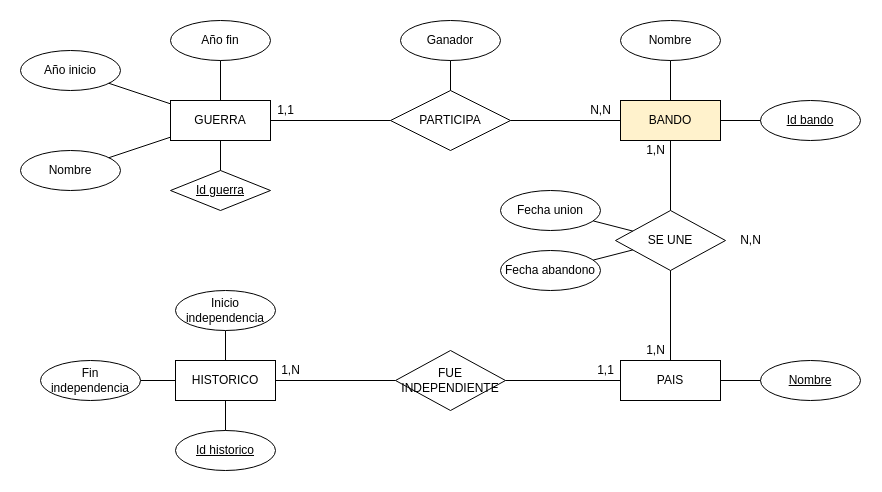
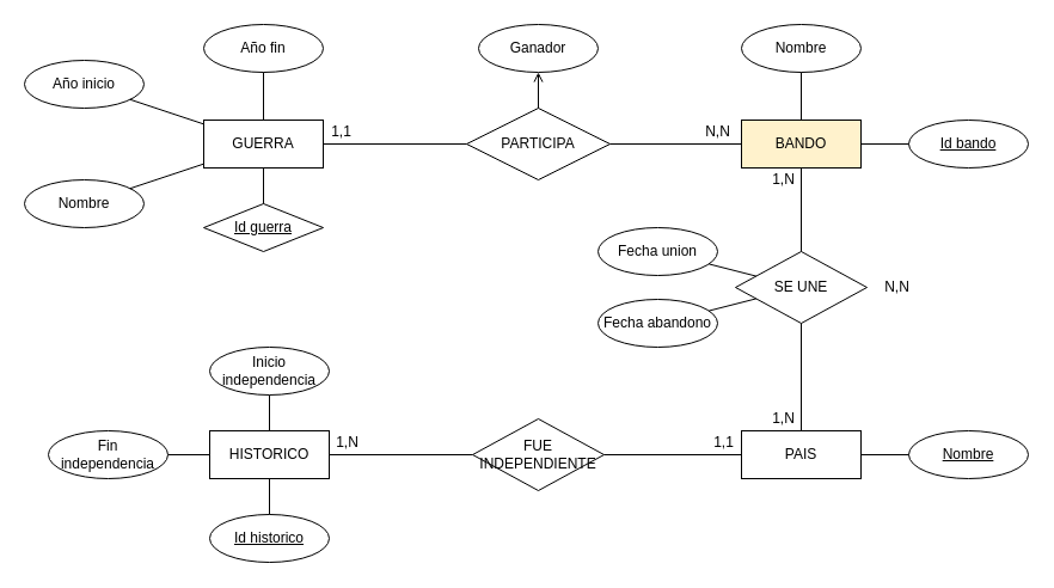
  <mxCell id="0" />
  <mxCell id="1" parent="0" />
  <mxCell id="2" value="GUERRA" style="whiteSpace=wrap;html=1;align=center;" parent="1" vertex="1"><mxGeometry x="170" y="100" width="100" height="40" as="geometry" /></mxCell>
  <mxCell id="3" value="BANDO" style="whiteSpace=wrap;html=1;align=center;fillColor=#fff2cc;" parent="1" vertex="1"><mxGeometry x="620" y="100" width="100" height="40" as="geometry" /></mxCell>
  <mxCell id="4" value="SE UNE" style="shape=rhombus;perimeter=rhombusPerimeter;whiteSpace=wrap;html=1;align=center;" parent="1" vertex="1"><mxGeometry x="615" y="210" width="110" height="60" as="geometry" /></mxCell>
  <mxCell id="5" value="Año inicio" style="ellipse;whiteSpace=wrap;html=1;align=center;" parent="1" vertex="1"><mxGeometry x="20" y="50" width="100" height="40" as="geometry" /></mxCell>
  <mxCell id="6" value="Año fin" style="ellipse;whiteSpace=wrap;html=1;align=center;" parent="1" vertex="1"><mxGeometry x="170" y="20" width="100" height="40" as="geometry" /></mxCell>
  <mxCell id="7" value="Nombre" style="ellipse;whiteSpace=wrap;html=1;align=center;" parent="1" vertex="1"><mxGeometry x="20" y="150" width="100" height="40" as="geometry" /></mxCell>
  <mxCell id="8" value="PARTICIPA" style="shape=rhombus;perimeter=rhombusPerimeter;whiteSpace=wrap;html=1;align=center;" parent="1" vertex="1"><mxGeometry x="390" y="90" width="120" height="60" as="geometry" /></mxCell>
  <mxCell id="9" value="" style="endArrow=none;html=1;rounded=0;" parent="1" source="2" target="6" edge="1"><mxGeometry relative="1" as="geometry"><mxPoint x="260" y="100" as="sourcePoint" /><mxPoint x="200" y="50" as="targetPoint" /><Array as="points" /></mxGeometry></mxCell>
  <mxCell id="10" value="" style="endArrow=none;html=1;rounded=0;" parent="1" source="2" target="5" edge="1"><mxGeometry relative="1" as="geometry"><mxPoint x="260" y="100" as="sourcePoint" /><mxPoint x="420" y="100" as="targetPoint" /></mxGeometry></mxCell>
  <mxCell id="11" value="" style="endArrow=none;html=1;rounded=0;" parent="1" source="2" target="7" edge="1"><mxGeometry relative="1" as="geometry"><mxPoint x="260" y="100" as="sourcePoint" /><mxPoint x="420" y="100" as="targetPoint" /></mxGeometry></mxCell>
  <mxCell id="12" value="" style="endArrow=none;html=1;rounded=0;" parent="1" source="2" target="8" edge="1"><mxGeometry relative="1" as="geometry"><mxPoint x="260" y="100" as="sourcePoint" /><mxPoint x="420" y="100" as="targetPoint" /></mxGeometry></mxCell>
  <mxCell id="13" value="" style="endArrow=none;html=1;rounded=0;" parent="1" source="8" target="3" edge="1"><mxGeometry relative="1" as="geometry"><mxPoint x="260" y="100" as="sourcePoint" /><mxPoint x="420" y="100" as="targetPoint" /></mxGeometry></mxCell>
  <mxCell id="14" value="PAIS" style="whiteSpace=wrap;html=1;align=center;" parent="1" vertex="1"><mxGeometry x="620" y="360" width="100" height="40" as="geometry" /></mxCell>
  <mxCell id="15" value="" style="endArrow=none;html=1;rounded=0;" parent="1" source="4" target="3" edge="1"><mxGeometry relative="1" as="geometry"><mxPoint x="310" y="210" as="sourcePoint" /><mxPoint x="470" y="210" as="targetPoint" /></mxGeometry></mxCell>
  <mxCell id="16" value="" style="endArrow=none;html=1;rounded=0;" parent="1" source="14" target="4" edge="1"><mxGeometry relative="1" as="geometry"><mxPoint x="310" y="210" as="sourcePoint" /><mxPoint x="470" y="210" as="targetPoint" /></mxGeometry></mxCell>
  <mxCell id="17" value="Nombre" style="ellipse;whiteSpace=wrap;html=1;align=center;" parent="1" vertex="1"><mxGeometry x="620" y="20" width="100" height="40" as="geometry" /></mxCell>
  <mxCell id="18" value="&lt;u&gt;Nombre&lt;/u&gt;" style="ellipse;whiteSpace=wrap;html=1;align=center;" parent="1" vertex="1"><mxGeometry x="760" y="360" width="100" height="40" as="geometry" /></mxCell>
  <mxCell id="19" value="" style="endArrow=none;html=1;rounded=0;" parent="1" source="14" target="18" edge="1"><mxGeometry relative="1" as="geometry"><mxPoint x="310" y="210" as="sourcePoint" /><mxPoint x="470" y="210" as="targetPoint" /></mxGeometry></mxCell>
  <mxCell id="20" value="" style="endArrow=none;html=1;rounded=0;" parent="1" source="17" target="3" edge="1"><mxGeometry relative="1" as="geometry"><mxPoint x="730" y="394.286" as="sourcePoint" /><mxPoint x="779.313" y="408.375" as="targetPoint" /></mxGeometry></mxCell>
  <mxCell id="21" value="N,N" style="text;html=1;align=center;verticalAlign=middle;resizable=0;points=[];autosize=1;strokeColor=none;fillColor=none;" parent="1" vertex="1"><mxGeometry x="580" y="100" width="40" height="20" as="geometry" /></mxCell>
  <mxCell id="22" value="1,1" style="text;html=1;align=center;verticalAlign=middle;resizable=0;points=[];autosize=1;strokeColor=none;fillColor=none;" parent="1" vertex="1"><mxGeometry x="270" y="100" width="30" height="20" as="geometry" /></mxCell>
  <mxCell id="23" value="1,N" style="text;html=1;align=center;verticalAlign=middle;resizable=0;points=[];autosize=1;strokeColor=none;fillColor=none;" parent="1" vertex="1"><mxGeometry x="640" y="140" width="30" height="20" as="geometry" /></mxCell>
  <mxCell id="24" value="1,N" style="text;html=1;align=center;verticalAlign=middle;resizable=0;points=[];autosize=1;strokeColor=none;fillColor=none;" parent="1" vertex="1"><mxGeometry x="640" y="340" width="30" height="20" as="geometry" /></mxCell>
  <mxCell id="25" value="Id guerra" style="rhombus;whiteSpace=wrap;html=1;align=center;fontStyle=4;" parent="1" vertex="1"><mxGeometry x="170" y="170" width="100" height="40" as="geometry" /></mxCell>
  <mxCell id="26" value="Id bando" style="ellipse;whiteSpace=wrap;html=1;align=center;fontStyle=4;" parent="1" vertex="1"><mxGeometry x="760" y="100" width="100" height="40" as="geometry" /></mxCell>
  <mxCell id="27" value="" style="endArrow=none;html=1;rounded=0;" parent="1" source="3" target="26" edge="1"><mxGeometry relative="1" as="geometry"><mxPoint x="350" y="210" as="sourcePoint" /><mxPoint x="510" y="210" as="targetPoint" /></mxGeometry></mxCell>
  <mxCell id="28" value="" style="endArrow=none;html=1;rounded=0;" parent="1" source="25" target="2" edge="1"><mxGeometry relative="1" as="geometry"><mxPoint x="350" y="210" as="sourcePoint" /><mxPoint x="510" y="210" as="targetPoint" /></mxGeometry></mxCell>
  <mxCell id="29" value="Fecha abandono" style="ellipse;whiteSpace=wrap;html=1;align=center;" parent="1" vertex="1"><mxGeometry x="500" y="250" width="100" height="40" as="geometry" /></mxCell>
  <mxCell id="30" value="" style="endArrow=none;html=1;rounded=0;" parent="1" source="29" target="4" edge="1"><mxGeometry relative="1" as="geometry"><mxPoint x="350" y="210" as="sourcePoint" /><mxPoint x="510" y="210" as="targetPoint" /></mxGeometry></mxCell>
  <mxCell id="31" value="Fecha union" style="ellipse;whiteSpace=wrap;html=1;align=center;" parent="1" vertex="1"><mxGeometry x="500" y="190" width="100" height="40" as="geometry" /></mxCell>
  <mxCell id="32" value="" style="endArrow=none;html=1;rounded=0;" parent="1" source="31" target="4" edge="1"><mxGeometry relative="1" as="geometry"><mxPoint x="810" y="250" as="sourcePoint" /><mxPoint x="735" y="250" as="targetPoint" /></mxGeometry></mxCell>
  <mxCell id="33" value="Ganador" style="ellipse;whiteSpace=wrap;html=1;align=center;" parent="1" vertex="1"><mxGeometry x="400" y="20" width="100" height="40" as="geometry" /></mxCell>
- <mxCell id="34" value="" style="endArrow=none;html=1;rounded=0;" parent="1" source="8" target="33" edge="1"><mxGeometry relative="1" as="geometry"><mxPoint x="520" y="130" as="sourcePoint" /><mxPoint x="630" y="130" as="targetPoint" /></mxGeometry></mxCell>
+ <mxCell id="34" value="" style="endArrow=open;html=1;rounded=0;" parent="1" source="8" target="33" edge="1"><mxGeometry relative="1" as="geometry"><mxPoint x="520" y="130" as="sourcePoint" /><mxPoint x="630" y="130" as="targetPoint" /></mxGeometry></mxCell>
  <mxCell id="35" value="N,N" style="text;html=1;align=center;verticalAlign=middle;resizable=0;points=[];autosize=1;strokeColor=none;fillColor=none;" vertex="1" parent="1"><mxGeometry x="730" y="230" width="40" height="20" as="geometry" /></mxCell>
  <mxCell id="36" value="HISTORICO" style="whiteSpace=wrap;html=1;align=center;" vertex="1" parent="1"><mxGeometry x="175" y="360" width="100" height="40" as="geometry" /></mxCell>
  <mxCell id="37" value="FUE INDEPENDIENTE" style="shape=rhombus;perimeter=rhombusPerimeter;whiteSpace=wrap;html=1;align=center;" vertex="1" parent="1"><mxGeometry x="395" y="350" width="110" height="60" as="geometry" /></mxCell>
  <mxCell id="38" value="Id historico" style="ellipse;whiteSpace=wrap;html=1;align=center;fontStyle=4;" vertex="1" parent="1"><mxGeometry x="175" y="430" width="100" height="40" as="geometry" /></mxCell>
  <mxCell id="39" value="" style="endArrow=none;html=1;rounded=0;" edge="1" parent="1" source="45" target="36"><mxGeometry relative="1" as="geometry"><mxPoint x="126.948" y="343.475" as="sourcePoint" /><mxPoint x="170" y="150" as="targetPoint" /></mxGeometry></mxCell>
  <mxCell id="40" value="" style="endArrow=none;html=1;rounded=0;" edge="1" parent="1" source="44" target="36"><mxGeometry relative="1" as="geometry"><mxPoint x="131.933" y="424.61" as="sourcePoint" /><mxPoint x="180" y="160" as="targetPoint" /></mxGeometry></mxCell>
  <mxCell id="41" value="" style="endArrow=none;html=1;rounded=0;" edge="1" parent="1" source="38" target="36"><mxGeometry relative="1" as="geometry"><mxPoint x="190" y="230" as="sourcePoint" /><mxPoint x="190" y="170" as="targetPoint" /></mxGeometry></mxCell>
  <mxCell id="42" value="" style="endArrow=none;html=1;rounded=0;" edge="1" parent="1" source="36" target="37"><mxGeometry relative="1" as="geometry"><mxPoint x="200" y="240" as="sourcePoint" /><mxPoint x="200" y="180" as="targetPoint" /></mxGeometry></mxCell>
  <mxCell id="43" value="" style="endArrow=none;html=1;rounded=0;" edge="1" parent="1" source="14" target="37"><mxGeometry relative="1" as="geometry"><mxPoint x="270" y="250" as="sourcePoint" /><mxPoint x="270" y="190" as="targetPoint" /></mxGeometry></mxCell>
  <mxCell id="44" value="Fin independencia" style="ellipse;whiteSpace=wrap;html=1;align=center;" vertex="1" parent="1"><mxGeometry x="40" y="360" width="100" height="40" as="geometry" /></mxCell>
  <mxCell id="45" value="Inicio independencia" style="ellipse;whiteSpace=wrap;html=1;align=center;" vertex="1" parent="1"><mxGeometry x="175" y="290" width="100" height="40" as="geometry" /></mxCell>
  <mxCell id="46" value="1,N" style="text;html=1;align=center;verticalAlign=middle;resizable=0;points=[];autosize=1;strokeColor=none;fillColor=none;" vertex="1" parent="1"><mxGeometry x="275" y="360" width="30" height="20" as="geometry" /></mxCell>
  <mxCell id="47" value="1,1" style="text;html=1;align=center;verticalAlign=middle;resizable=0;points=[];autosize=1;strokeColor=none;fillColor=none;" vertex="1" parent="1"><mxGeometry x="590" y="360" width="30" height="20" as="geometry" /></mxCell>
